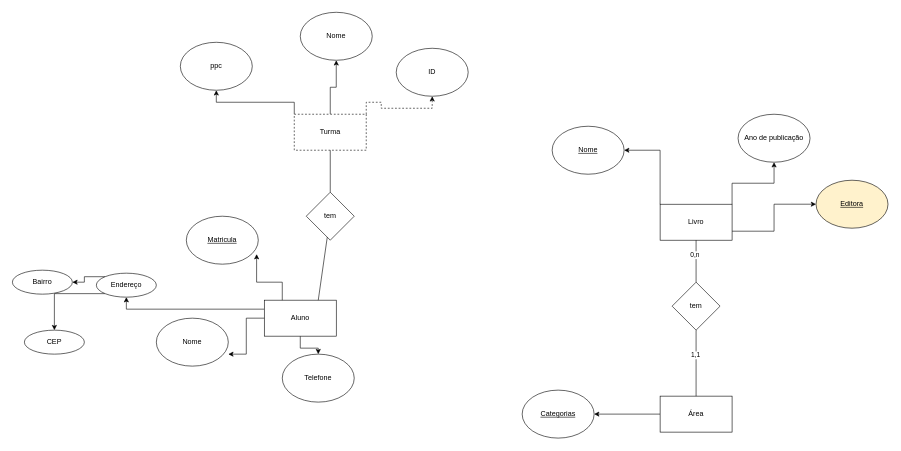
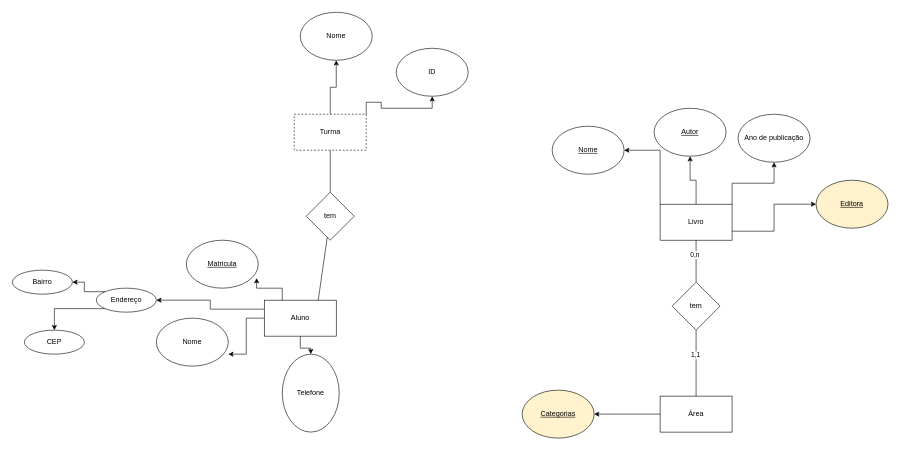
  <mxCell id="0" />
  <mxCell id="1" parent="0" />
  <mxCell id="2" style="edgeStyle=orthogonalEdgeStyle;rounded=0;orthogonalLoop=1;jettySize=auto;html=1;exitX=1;exitY=0;exitDx=0;exitDy=0;" edge="1" parent="1" source="6" target="10"><mxGeometry relative="1" as="geometry" /></mxCell>
  <mxCell id="3" style="edgeStyle=orthogonalEdgeStyle;rounded=0;orthogonalLoop=1;jettySize=auto;html=1;exitX=1;exitY=0.75;exitDx=0;exitDy=0;entryX=0;entryY=0.5;entryDx=0;entryDy=0;" edge="1" parent="1" source="6" target="9"><mxGeometry relative="1" as="geometry" /></mxCell>
+ <mxCell id="4" style="edgeStyle=orthogonalEdgeStyle;rounded=0;orthogonalLoop=1;jettySize=auto;html=1;exitX=0.5;exitY=0;exitDx=0;exitDy=0;" edge="1" parent="1" source="6" target="8"><mxGeometry relative="1" as="geometry" /></mxCell>
  <mxCell id="5" style="edgeStyle=orthogonalEdgeStyle;rounded=0;orthogonalLoop=1;jettySize=auto;html=1;exitX=0;exitY=0;exitDx=0;exitDy=0;entryX=1;entryY=0.5;entryDx=0;entryDy=0;" edge="1" parent="1" source="6" target="7"><mxGeometry relative="1" as="geometry" /></mxCell>
  <mxCell id="6" value="Livro" style="rounded=0;whiteSpace=wrap;html=1;" vertex="1" parent="1"><mxGeometry x="1100" y="340" width="120" height="60" as="geometry" /></mxCell>
  <mxCell id="7" value="&lt;u&gt;Nome&lt;/u&gt;" style="ellipse;whiteSpace=wrap;html=1;" vertex="1" parent="1"><mxGeometry x="920" y="210" width="120" height="80" as="geometry" /></mxCell>
+ <mxCell id="8" value="&lt;u&gt;Autor&lt;/u&gt;" style="ellipse;whiteSpace=wrap;html=1;" vertex="1" parent="1"><mxGeometry x="1090" y="180" width="120" height="80" as="geometry" /></mxCell>
  <mxCell id="9" value="&lt;u&gt;Editora&lt;/u&gt;" style="ellipse;whiteSpace=wrap;html=1;fillColor=#fff2cc;" vertex="1" parent="1"><mxGeometry x="1360" y="300" width="120" height="80" as="geometry" /></mxCell>
  <mxCell id="10" value="Ano de publicação" style="ellipse;whiteSpace=wrap;html=1;" vertex="1" parent="1"><mxGeometry x="1230" y="190" width="120" height="80" as="geometry" /></mxCell>
  <mxCell id="11" style="edgeStyle=orthogonalEdgeStyle;rounded=0;orthogonalLoop=1;jettySize=auto;html=1;exitX=0;exitY=0.5;exitDx=0;exitDy=0;entryX=1;entryY=0.5;entryDx=0;entryDy=0;" edge="1" parent="1" source="12" target="13"><mxGeometry relative="1" as="geometry" /></mxCell>
  <mxCell id="12" value="Área" style="rounded=0;whiteSpace=wrap;html=1;" vertex="1" parent="1"><mxGeometry x="1100" y="660" width="120" height="60" as="geometry" /></mxCell>
- <mxCell id="13" value="&lt;u&gt;Categorias&lt;/u&gt;" style="ellipse;whiteSpace=wrap;html=1;" vertex="1" parent="1"><mxGeometry x="870" y="650" width="120" height="80" as="geometry" /></mxCell>
+ <mxCell id="13" value="&lt;u&gt;Categorias&lt;/u&gt;" style="ellipse;whiteSpace=wrap;html=1;fillColor=#fff2cc;" vertex="1" parent="1"><mxGeometry x="870" y="650" width="120" height="80" as="geometry" /></mxCell>
  <mxCell id="14" value="tem" style="rhombus;whiteSpace=wrap;html=1;" vertex="1" parent="1"><mxGeometry x="1120" y="470" width="80" height="80" as="geometry" /></mxCell>
  <mxCell id="15" value="" style="endArrow=none;html=1;rounded=0;exitX=0.5;exitY=0;exitDx=0;exitDy=0;" edge="1" parent="1" source="14" target="6"><mxGeometry width="50" height="50" relative="1" as="geometry"><mxPoint x="1100" y="510" as="sourcePoint" /><mxPoint x="1150" y="460" as="targetPoint" /></mxGeometry></mxCell>
  <mxCell id="16" value="0,n" style="edgeLabel;html=1;align=center;verticalAlign=middle;resizable=0;points=[];" vertex="1" connectable="0" parent="15"><mxGeometry x="0.314" y="3" relative="1" as="geometry"><mxPoint as="offset" /></mxGeometry></mxCell>
  <mxCell id="17" value="" style="endArrow=none;html=1;rounded=0;exitX=0.5;exitY=1;exitDx=0;exitDy=0;" edge="1" parent="1" source="14" target="12"><mxGeometry width="50" height="50" relative="1" as="geometry"><mxPoint x="1100" y="510" as="sourcePoint" /><mxPoint x="1150" y="460" as="targetPoint" /></mxGeometry></mxCell>
  <mxCell id="18" value="1,1" style="edgeLabel;html=1;align=center;verticalAlign=middle;resizable=0;points=[];" vertex="1" connectable="0" parent="17"><mxGeometry x="-0.253" y="-2" relative="1" as="geometry"><mxPoint as="offset" /></mxGeometry></mxCell>
  <mxCell id="19" style="edgeStyle=orthogonalEdgeStyle;rounded=0;orthogonalLoop=1;jettySize=auto;html=1;exitX=0.5;exitY=1;exitDx=0;exitDy=0;" edge="1" parent="1" source="21" target="24"><mxGeometry relative="1" as="geometry" /></mxCell>
  <mxCell id="20" style="edgeStyle=orthogonalEdgeStyle;rounded=0;orthogonalLoop=1;jettySize=auto;html=1;exitX=0;exitY=0.25;exitDx=0;exitDy=0;" edge="1" parent="1" source="21" target="39"><mxGeometry relative="1" as="geometry" /></mxCell>
  <mxCell id="21" value="Aluno" style="rounded=0;whiteSpace=wrap;html=1;" vertex="1" parent="1"><mxGeometry x="440" y="500" width="120" height="60" as="geometry" /></mxCell>
- <mxCell id="22" value="&lt;u&gt;Matricula&lt;/u&gt;" style="ellipse;whiteSpace=wrap;html=1;" vertex="1" parent="1"><mxGeometry x="310" y="360" width="120" height="80" as="geometry" /></mxCell>
+ <mxCell id="22" value="&lt;u&gt;Matricula&lt;/u&gt;" style="ellipse;whiteSpace=wrap;html=1;" vertex="1" parent="1"><mxGeometry x="310" y="400" width="120" height="80" as="geometry" /></mxCell>
  <mxCell id="23" value="Nome" style="ellipse;whiteSpace=wrap;html=1;" vertex="1" parent="1"><mxGeometry x="260" y="530" width="120" height="80" as="geometry" /></mxCell>
- <mxCell id="24" value="Telefone" style="ellipse;whiteSpace=wrap;html=1;" vertex="1" parent="1"><mxGeometry x="470" y="590" width="120" height="80" as="geometry" /></mxCell>
+ <mxCell id="24" value="Telefone" style="ellipse;whiteSpace=wrap;html=1;" vertex="1" parent="1"><mxGeometry x="470" y="590" width="95" height="130" as="geometry" /></mxCell>
  <mxCell id="25" style="edgeStyle=orthogonalEdgeStyle;rounded=0;orthogonalLoop=1;jettySize=auto;html=1;exitX=0;exitY=0.5;exitDx=0;exitDy=0;entryX=1;entryY=0.75;entryDx=0;entryDy=0;entryPerimeter=0;" edge="1" parent="1" source="21" target="23"><mxGeometry relative="1" as="geometry" /></mxCell>
  <mxCell id="26" style="edgeStyle=orthogonalEdgeStyle;rounded=0;orthogonalLoop=1;jettySize=auto;html=1;exitX=0.25;exitY=0;exitDx=0;exitDy=0;entryX=0.977;entryY=0.791;entryDx=0;entryDy=0;entryPerimeter=0;" edge="1" parent="1" source="21" target="22"><mxGeometry relative="1" as="geometry" /></mxCell>
- <mxCell id="27" style="edgeStyle=orthogonalEdgeStyle;rounded=0;orthogonalLoop=1;jettySize=auto;html=1;exitX=1;exitY=0;exitDx=0;exitDy=0;dashed=1;" edge="1" parent="1" source="30" target="34"><mxGeometry relative="1" as="geometry" /></mxCell>
+ <mxCell id="27" style="edgeStyle=orthogonalEdgeStyle;rounded=0;orthogonalLoop=1;jettySize=auto;html=1;exitX=1;exitY=0;exitDx=0;exitDy=0;" edge="1" parent="1" source="30" target="34"><mxGeometry relative="1" as="geometry" /></mxCell>
  <mxCell id="28" style="edgeStyle=orthogonalEdgeStyle;rounded=0;orthogonalLoop=1;jettySize=auto;html=1;exitX=0.5;exitY=0;exitDx=0;exitDy=0;" edge="1" parent="1" source="30" target="35"><mxGeometry relative="1" as="geometry" /></mxCell>
- <mxCell id="29" style="edgeStyle=orthogonalEdgeStyle;rounded=0;orthogonalLoop=1;jettySize=auto;html=1;exitX=0;exitY=0;exitDx=0;exitDy=0;" edge="1" parent="1" source="30" target="36"><mxGeometry relative="1" as="geometry" /></mxCell>
  <mxCell id="30" value="Turma" style="rounded=0;whiteSpace=wrap;html=1;dashed=1;" vertex="1" parent="1"><mxGeometry x="490" y="190" width="120" height="60" as="geometry" /></mxCell>
  <mxCell id="31" value="tem" style="rhombus;whiteSpace=wrap;html=1;" vertex="1" parent="1"><mxGeometry x="510" y="320" width="80" height="80" as="geometry" /></mxCell>
  <mxCell id="32" value="" style="endArrow=none;html=1;rounded=0;exitX=0.75;exitY=0;exitDx=0;exitDy=0;" edge="1" parent="1" source="21" target="31"><mxGeometry width="50" height="50" relative="1" as="geometry"><mxPoint x="600" y="500" as="sourcePoint" /><mxPoint x="650" y="450" as="targetPoint" /></mxGeometry></mxCell>
  <mxCell id="33" value="" style="endArrow=none;html=1;rounded=0;exitX=0.5;exitY=0;exitDx=0;exitDy=0;" edge="1" parent="1" source="31" target="30"><mxGeometry width="50" height="50" relative="1" as="geometry"><mxPoint x="600" y="500" as="sourcePoint" /><mxPoint x="650" y="450" as="targetPoint" /></mxGeometry></mxCell>
  <mxCell id="34" value="ID" style="ellipse;whiteSpace=wrap;html=1;" vertex="1" parent="1"><mxGeometry x="660" y="80" width="120" height="80" as="geometry" /></mxCell>
  <mxCell id="35" value="Nome" style="ellipse;whiteSpace=wrap;html=1;" vertex="1" parent="1"><mxGeometry x="500" y="20" width="120" height="80" as="geometry" /></mxCell>
- <mxCell id="36" value="ppc" style="ellipse;whiteSpace=wrap;html=1;" vertex="1" parent="1"><mxGeometry x="300" y="70" width="120" height="80" as="geometry" /></mxCell>
  <mxCell id="37" style="edgeStyle=orthogonalEdgeStyle;rounded=0;orthogonalLoop=1;jettySize=auto;html=1;exitX=0;exitY=0;exitDx=0;exitDy=0;entryX=1;entryY=0.5;entryDx=0;entryDy=0;" edge="1" parent="1" source="39" target="40"><mxGeometry relative="1" as="geometry" /></mxCell>
  <mxCell id="38" style="edgeStyle=orthogonalEdgeStyle;rounded=0;orthogonalLoop=1;jettySize=auto;html=1;exitX=0;exitY=1;exitDx=0;exitDy=0;entryX=0.5;entryY=0;entryDx=0;entryDy=0;" edge="1" parent="1" source="39" target="41"><mxGeometry relative="1" as="geometry" /></mxCell>
- <mxCell id="39" value="Endereço" style="ellipse;whiteSpace=wrap;html=1;align=center;" vertex="1" parent="1"><mxGeometry x="160" y="455" width="100" height="40" as="geometry" /></mxCell>
+ <mxCell id="39" value="Endereço" style="ellipse;whiteSpace=wrap;html=1;align=center;" vertex="1" parent="1"><mxGeometry x="160" y="480" width="100" height="40" as="geometry" /></mxCell>
  <mxCell id="40" value="Bairro" style="ellipse;whiteSpace=wrap;html=1;align=center;" vertex="1" parent="1"><mxGeometry x="20" y="450" width="100" height="40" as="geometry" /></mxCell>
  <mxCell id="41" value="CEP" style="ellipse;whiteSpace=wrap;html=1;align=center;" vertex="1" parent="1"><mxGeometry x="40" y="550" width="100" height="40" as="geometry" /></mxCell>
